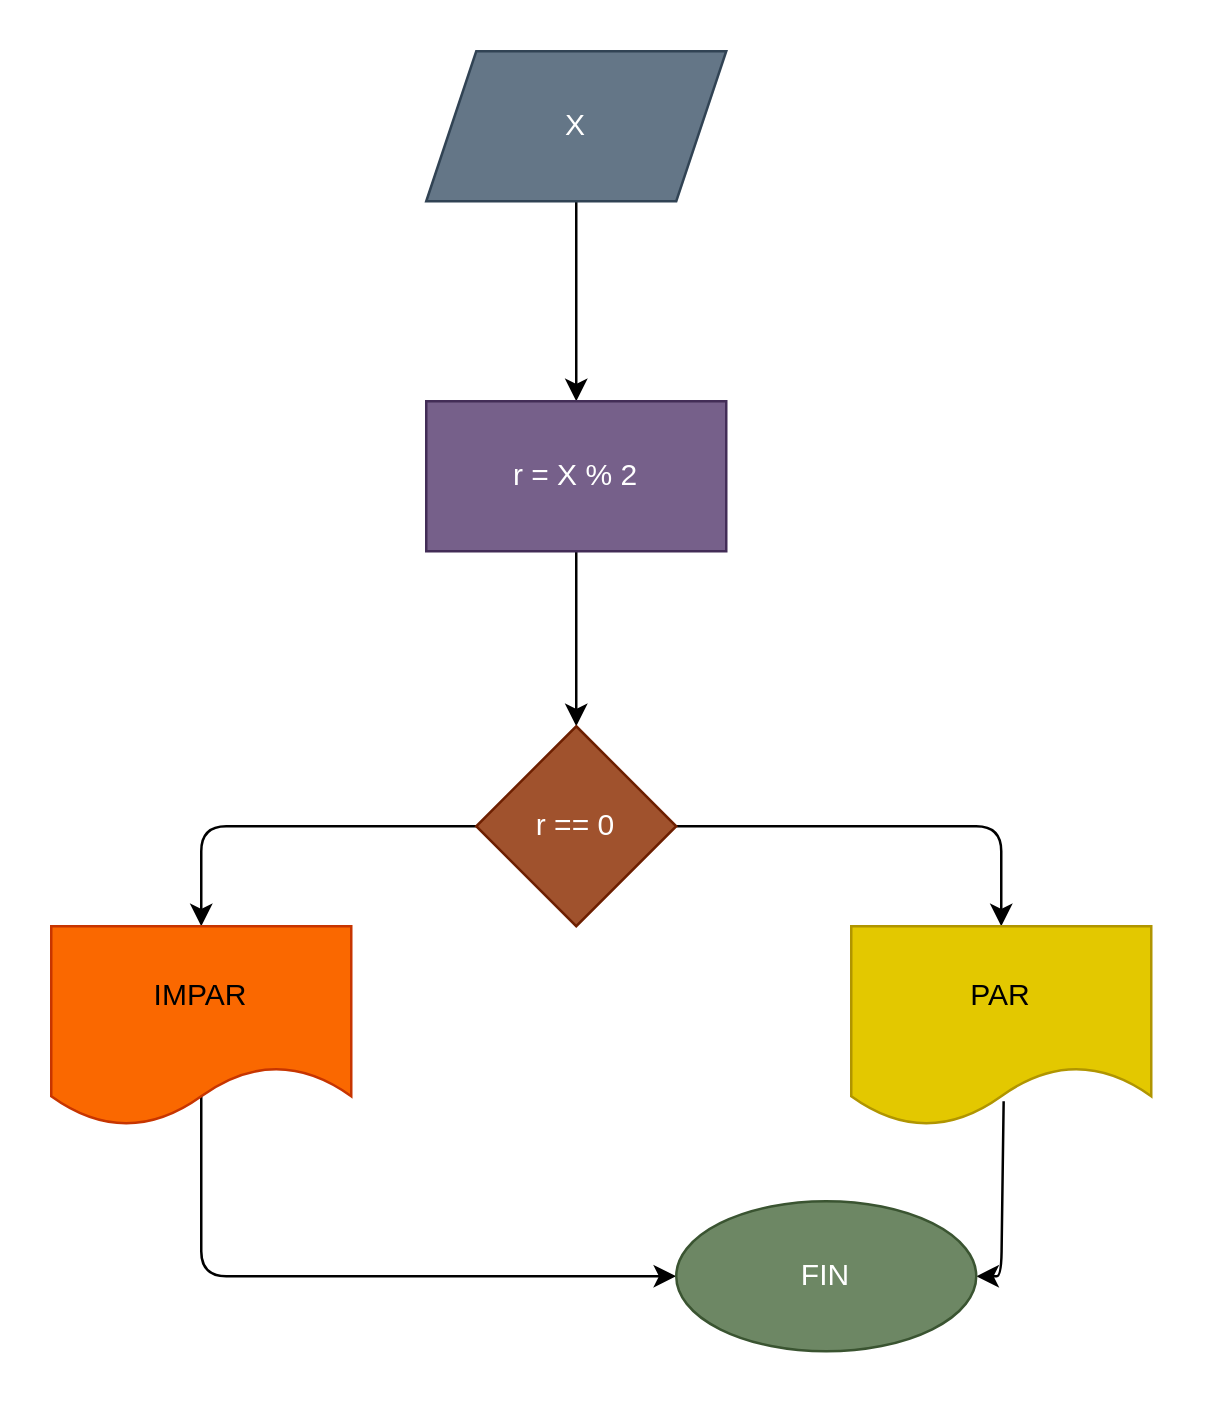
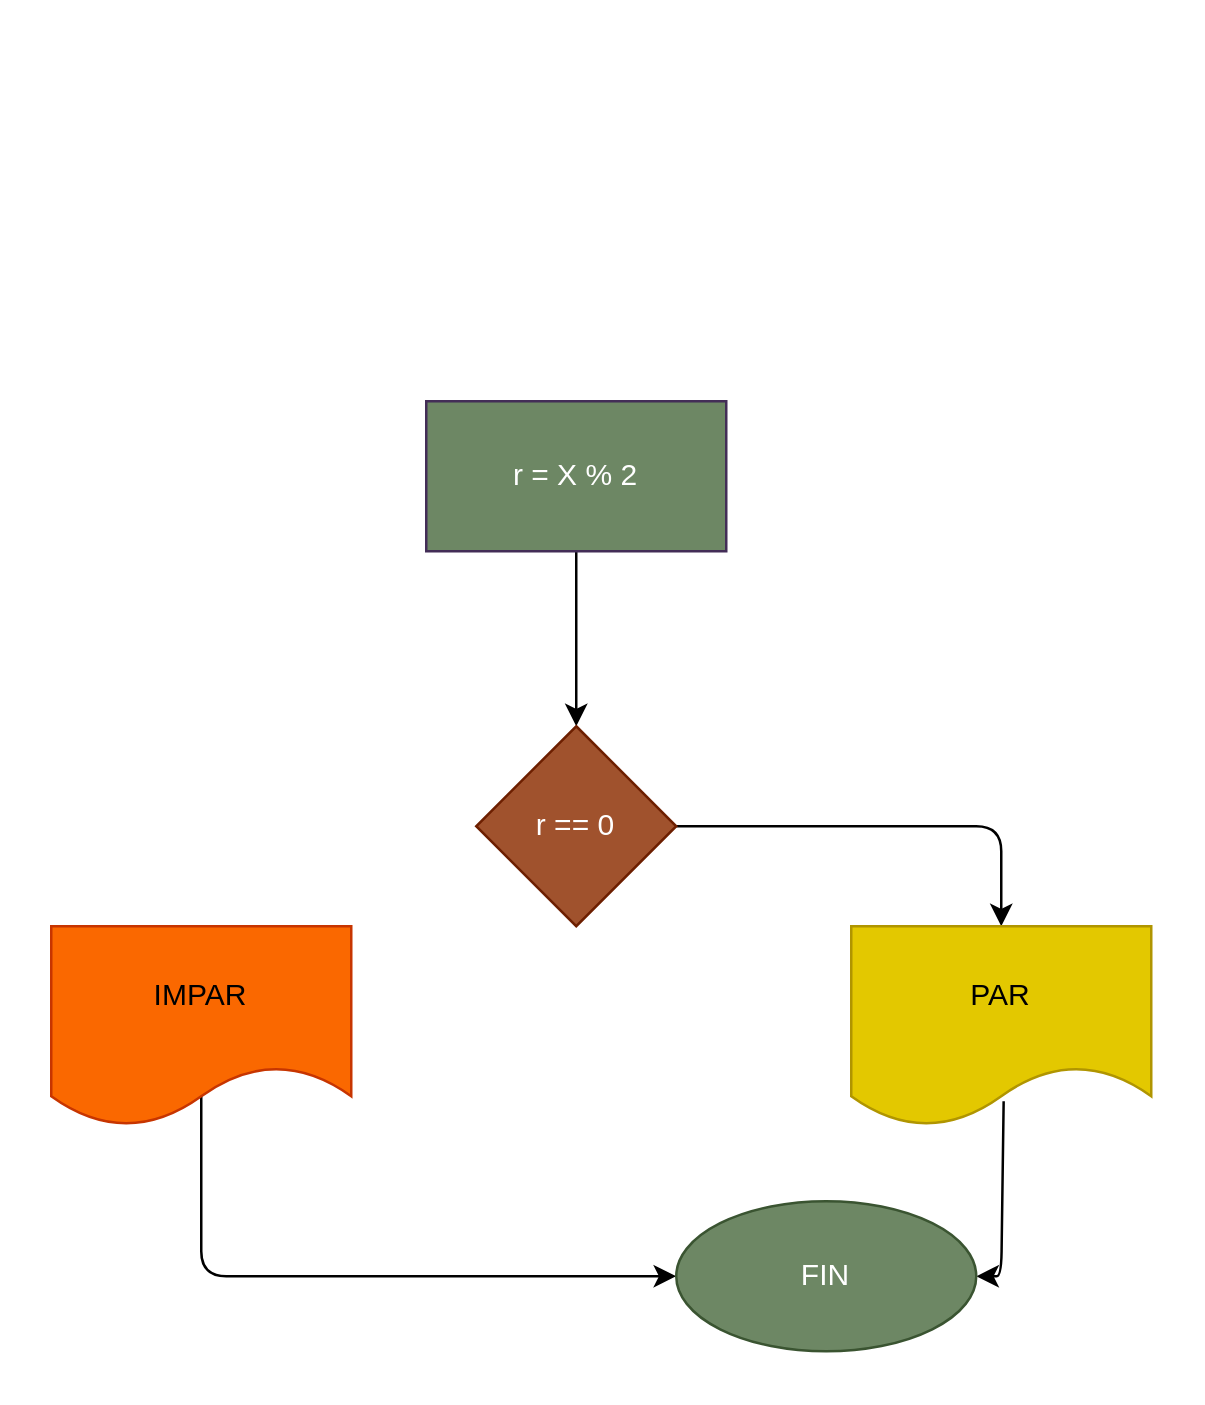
  <mxCell id="0" />
  <mxCell id="1" parent="0" />
- <mxCell id="2" value="" style="edgeStyle=none;html=1;" parent="1" source="3" target="5" edge="1"><mxGeometry relative="1" as="geometry" /></mxCell>
- <mxCell id="3" value="X" style="shape=parallelogram;perimeter=parallelogramPerimeter;whiteSpace=wrap;html=1;fixedSize=1;fillColor=#647687;fontColor=#ffffff;strokeColor=#314354;" parent="1" vertex="1"><mxGeometry x="170" y="20" width="120" height="60" as="geometry" /></mxCell>
  <mxCell id="4" value="" style="edgeStyle=none;html=1;" parent="1" source="5" target="8" edge="1"><mxGeometry relative="1" as="geometry" /></mxCell>
- <mxCell id="5" value="r = X % 2" style="whiteSpace=wrap;html=1;fillColor=#76608a;fontColor=#ffffff;strokeColor=#432D57;" parent="1" vertex="1"><mxGeometry x="170" y="160" width="120" height="60" as="geometry" /></mxCell>
+ <mxCell id="5" value="r = X % 2" style="whiteSpace=wrap;html=1;fillColor=#6d8764;fontColor=#ffffff;strokeColor=#432D57;" parent="1" vertex="1"><mxGeometry x="170" y="160" width="120" height="60" as="geometry" /></mxCell>
  <mxCell id="6" value="" style="edgeStyle=none;html=1;" parent="1" source="8" target="13" edge="1"><mxGeometry relative="1" as="geometry"><Array as="points"><mxPoint x="400" y="330" /></Array><mxPoint x="400" y="370" as="targetPoint" /></mxGeometry></mxCell>
- <mxCell id="7" value="" style="edgeStyle=none;html=1;entryX=0.5;entryY=0;entryDx=0;entryDy=0;" parent="1" source="8" target="12" edge="1"><mxGeometry relative="1" as="geometry"><Array as="points"><mxPoint x="80" y="330" /></Array><mxPoint x="80" y="370" as="targetPoint" /></mxGeometry></mxCell>
  <mxCell id="8" value="r == 0" style="rhombus;whiteSpace=wrap;html=1;fillColor=#a0522d;fontColor=#ffffff;strokeColor=#6D1F00;" parent="1" vertex="1"><mxGeometry x="190" y="290" width="80" height="80" as="geometry" /></mxCell>
  <mxCell id="9" style="edgeStyle=none;html=1;exitX=0.508;exitY=0.875;exitDx=0;exitDy=0;exitPerimeter=0;" parent="1" source="13" target="11" edge="1"><mxGeometry relative="1" as="geometry"><Array as="points"><mxPoint x="400" y="510" /></Array><mxPoint x="400" y="450" as="sourcePoint" /></mxGeometry></mxCell>
  <mxCell id="10" value="" style="edgeStyle=none;html=1;" parent="1" target="11" edge="1"><mxGeometry relative="1" as="geometry"><Array as="points"><mxPoint x="80" y="510" /></Array><mxPoint x="80" y="430" as="sourcePoint" /></mxGeometry></mxCell>
  <mxCell id="11" value="FIN" style="ellipse;whiteSpace=wrap;html=1;fillColor=#6d8764;fontColor=#ffffff;strokeColor=#3A5431;" parent="1" vertex="1"><mxGeometry x="270" y="480" width="120" height="60" as="geometry" /></mxCell>
  <mxCell id="12" value="IMPAR" style="shape=document;whiteSpace=wrap;html=1;boundedLbl=1;fillColor=#fa6800;fontColor=#000000;strokeColor=#C73500;" vertex="1" parent="1"><mxGeometry x="20" y="370" width="120" height="80" as="geometry" /></mxCell>
  <mxCell id="13" value="PAR" style="shape=document;whiteSpace=wrap;html=1;boundedLbl=1;fillColor=#e3c800;fontColor=#000000;strokeColor=#B09500;" vertex="1" parent="1"><mxGeometry x="340" y="370" width="120" height="80" as="geometry" /></mxCell>
